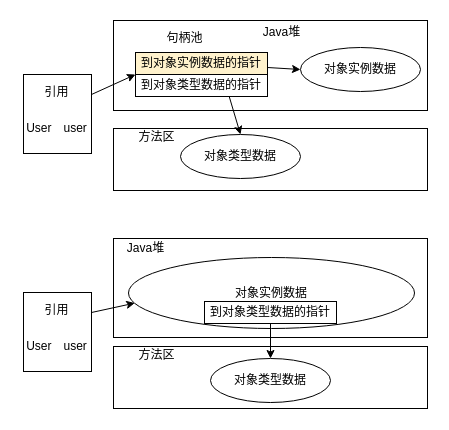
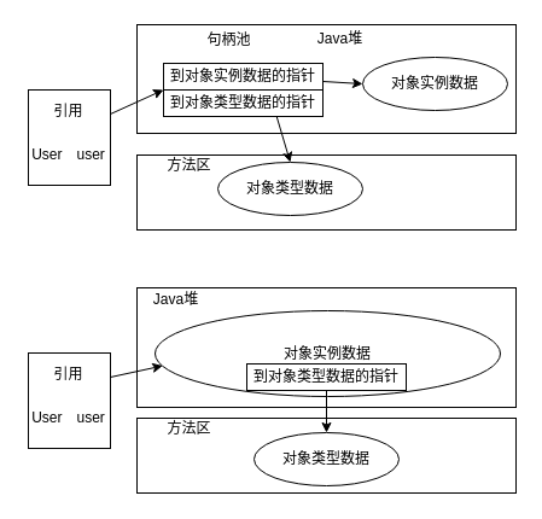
  <mxCell id="0" />
  <mxCell id="1" parent="0" />
  <mxCell id="2" value="" style="rounded=0;whiteSpace=wrap;html=1;fillColor=#FFFFFF;strokeColor=#000000;" vertex="1" parent="1"><mxGeometry x="23" y="74" width="68" height="79" as="geometry" /></mxCell>
  <mxCell id="3" value="&lt;font color=&quot;#000000&quot;&gt;User　user&lt;/font&gt;" style="text;html=1;align=center;verticalAlign=middle;resizable=0;points=[];autosize=1;" vertex="1" parent="1"><mxGeometry x="20" y="119" width="71" height="18" as="geometry" /></mxCell>
  <mxCell id="4" value="引用" style="text;html=1;align=center;verticalAlign=middle;resizable=0;points=[];autosize=1;fontColor=#000000;" vertex="1" parent="1"><mxGeometry x="38.5" y="83" width="34" height="18" as="geometry" /></mxCell>
  <mxCell id="5" value="" style="rounded=0;whiteSpace=wrap;html=1;fillColor=#FFFFFF;strokeColor=#000000;" vertex="1" parent="1"><mxGeometry x="113" y="20" width="314" height="90" as="geometry" /></mxCell>
  <mxCell id="6" value="" style="rounded=0;whiteSpace=wrap;html=1;fillColor=#FFFFFF;strokeColor=#000000;" vertex="1" parent="1"><mxGeometry x="113" y="128" width="314" height="62" as="geometry" /></mxCell>
  <mxCell id="7" value="方法区" style="text;html=1;align=center;verticalAlign=middle;resizable=0;points=[];autosize=1;fontColor=#000000;" vertex="1" parent="1"><mxGeometry x="133" y="128" width="46" height="18" as="geometry" /></mxCell>
  <mxCell id="8" value="Java堆" style="text;html=1;align=center;verticalAlign=middle;resizable=0;points=[];autosize=1;fontColor=#000000;" vertex="1" parent="1"><mxGeometry x="257.5" y="23" width="47" height="18" as="geometry" /></mxCell>
  <mxCell id="9" value="对象实例数据" style="ellipse;whiteSpace=wrap;html=1;strokeColor=#000000;fillColor=#FFFFFF;fontColor=#000000;" vertex="1" parent="1"><mxGeometry x="300" y="47" width="120" height="44" as="geometry" /></mxCell>
  <mxCell id="10" value="对象类型数据" style="ellipse;whiteSpace=wrap;html=1;strokeColor=#000000;fillColor=#FFFFFF;fontColor=#000000;" vertex="1" parent="1"><mxGeometry x="180" y="134" width="120" height="44" as="geometry" /></mxCell>
- <mxCell id="11" value="到对象实例数据的指针" style="rounded=0;whiteSpace=wrap;html=1;strokeColor=#000000;fillColor=#fff2cc;fontColor=#000000;" vertex="1" parent="1"><mxGeometry x="135" y="52" width="132" height="22" as="geometry" /></mxCell>
+ <mxCell id="11" value="到对象实例数据的指针" style="rounded=0;whiteSpace=wrap;html=1;strokeColor=#000000;fillColor=#FFFFFF;fontColor=#000000;" vertex="1" parent="1"><mxGeometry x="135" y="52" width="132" height="22" as="geometry" /></mxCell>
  <mxCell id="12" value="到对象类型数据的指针" style="rounded=0;whiteSpace=wrap;html=1;strokeColor=#000000;fillColor=#FFFFFF;fontColor=#000000;" vertex="1" parent="1"><mxGeometry x="135" y="74" width="132" height="22" as="geometry" /></mxCell>
- <mxCell id="13" value="句柄池" style="text;html=1;align=center;verticalAlign=middle;resizable=0;points=[];autosize=1;fontColor=#000000;" vertex="1" parent="1"><mxGeometry x="161" y="29" width="46" height="18" as="geometry" /></mxCell>
+ <mxCell id="13" value="句柄池" style="text;html=1;align=center;verticalAlign=middle;resizable=0;points=[];autosize=1;fontColor=#000000;" vertex="1" parent="1"><mxGeometry x="166" y="24" width="46" height="18" as="geometry" /></mxCell>
  <mxCell id="14" value="" style="endArrow=classic;html=1;fontColor=#000000;entryX=0;entryY=0.5;entryDx=0;entryDy=0;strokeColor=#000000;" edge="1" parent="1" source="11" target="9"><mxGeometry width="50" height="50" relative="1" as="geometry"><mxPoint x="267" y="113" as="sourcePoint" /><mxPoint x="337.711" y="63" as="targetPoint" /></mxGeometry></mxCell>
  <mxCell id="15" value="" style="endArrow=classic;html=1;fontColor=#000000;entryX=0.5;entryY=0;entryDx=0;entryDy=0;strokeColor=#000000;exitX=0.709;exitY=0.981;exitDx=0;exitDy=0;exitPerimeter=0;" edge="1" parent="1" source="12" target="10"><mxGeometry width="50" height="50" relative="1" as="geometry"><mxPoint x="277" y="77" as="sourcePoint" /><mxPoint x="310" y="79" as="targetPoint" /><Array as="points" /></mxGeometry></mxCell>
  <mxCell id="16" value="" style="endArrow=classic;html=1;fontColor=#000000;entryX=0;entryY=0;entryDx=0;entryDy=0;strokeColor=#000000;" edge="1" parent="1" target="12"><mxGeometry width="50" height="50" relative="1" as="geometry"><mxPoint x="91" y="94" as="sourcePoint" /><mxPoint x="124" y="96" as="targetPoint" /></mxGeometry></mxCell>
  <mxCell id="17" value="" style="rounded=0;whiteSpace=wrap;html=1;fillColor=#FFFFFF;strokeColor=#000000;" vertex="1" parent="1"><mxGeometry x="23" y="292" width="68" height="79" as="geometry" /></mxCell>
  <mxCell id="18" value="&lt;font color=&quot;#000000&quot;&gt;User　user&lt;/font&gt;" style="text;html=1;align=center;verticalAlign=middle;resizable=0;points=[];autosize=1;" vertex="1" parent="1"><mxGeometry x="20" y="337" width="71" height="18" as="geometry" /></mxCell>
  <mxCell id="19" value="引用" style="text;html=1;align=center;verticalAlign=middle;resizable=0;points=[];autosize=1;fontColor=#000000;" vertex="1" parent="1"><mxGeometry x="38.5" y="301" width="34" height="18" as="geometry" /></mxCell>
  <mxCell id="20" value="" style="rounded=0;whiteSpace=wrap;html=1;fillColor=#FFFFFF;strokeColor=#000000;" vertex="1" parent="1"><mxGeometry x="113" y="238" width="314" height="99" as="geometry" /></mxCell>
  <mxCell id="21" value="" style="rounded=0;whiteSpace=wrap;html=1;fillColor=#FFFFFF;strokeColor=#000000;" vertex="1" parent="1"><mxGeometry x="113" y="346" width="314" height="62" as="geometry" /></mxCell>
  <mxCell id="22" value="方法区" style="text;html=1;align=center;verticalAlign=middle;resizable=0;points=[];autosize=1;fontColor=#000000;" vertex="1" parent="1"><mxGeometry x="133" y="346" width="46" height="18" as="geometry" /></mxCell>
  <mxCell id="23" value="Java堆" style="text;html=1;align=center;verticalAlign=middle;resizable=0;points=[];autosize=1;fontColor=#000000;" vertex="1" parent="1"><mxGeometry x="121" y="239" width="47" height="18" as="geometry" /></mxCell>
  <mxCell id="24" value="对象实例数据" style="ellipse;whiteSpace=wrap;html=1;strokeColor=#000000;fillColor=#FFFFFF;fontColor=#000000;" vertex="1" parent="1"><mxGeometry x="128" y="257" width="286" height="71" as="geometry" /></mxCell>
  <mxCell id="25" value="对象类型数据" style="ellipse;whiteSpace=wrap;html=1;strokeColor=#000000;fillColor=#FFFFFF;fontColor=#000000;" vertex="1" parent="1"><mxGeometry x="210" y="358" width="120" height="44" as="geometry" /></mxCell>
  <mxCell id="26" value="到对象类型数据的指针" style="rounded=0;whiteSpace=wrap;html=1;strokeColor=#000000;fillColor=#FFFFFF;fontColor=#000000;" vertex="1" parent="1"><mxGeometry x="204" y="301" width="132" height="22" as="geometry" /></mxCell>
  <mxCell id="27" value="" style="endArrow=classic;html=1;fontColor=#000000;entryX=0.5;entryY=0;entryDx=0;entryDy=0;strokeColor=#000000;exitX=0.5;exitY=1;exitDx=0;exitDy=0;" edge="1" parent="1" source="26" target="25"><mxGeometry width="50" height="50" relative="1" as="geometry"><mxPoint x="277" y="295" as="sourcePoint" /><mxPoint x="310" y="297" as="targetPoint" /><Array as="points" /></mxGeometry></mxCell>
  <mxCell id="28" value="" style="endArrow=classic;html=1;fontColor=#000000;entryX=0.022;entryY=0.642;entryDx=0;entryDy=0;strokeColor=#000000;entryPerimeter=0;" edge="1" parent="1" target="24"><mxGeometry width="50" height="50" relative="1" as="geometry"><mxPoint x="91" y="312" as="sourcePoint" /><mxPoint x="124" y="314" as="targetPoint" /></mxGeometry></mxCell>
